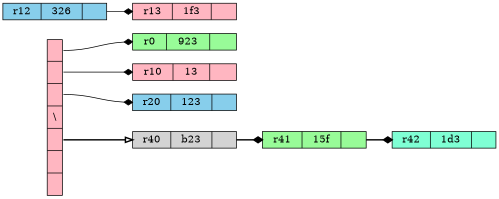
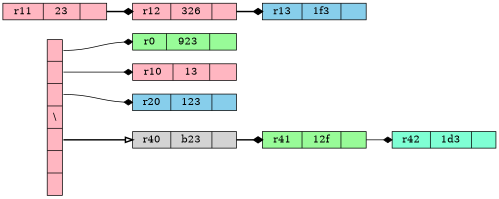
  digraph {
    rankdir=LR
    node [fillcolor=lightpink shape=record style=filled]
    edge [arrowhead=diamond headport=e style=bold tailport=p]
    n1 [height=3 label="<p0> | <p1> | <p2> | <p3> \\\n                 | <p4> | | " width=.1]
    n2 [fillcolor=palegreen height=.1 label="{<e> r0 | 923 | <p> }" width=2]
    n3 [height=.1 label="{<e> r10 | 13 | <p> }" width=2]
    n4 [fillcolor=skyblue height=.1 label="{<e> r20 | 123 | <p> }" width=2]
    n5 [fillcolor=lightgrey height=.1 label="{<e> r40 | b23 | <p> }" width=2]
-   n6 [fillcolor=palegreen height=.1 label="{<e> r41 | 15f | <p> }" width=2]
-   n8 [fillcolor=skyblue height=.1 label="{<e> r12 | 326 | <p> }" width=2]
-   n9 [height=.1 label="{<e> r13 | 1f3 | <p> }" width=2]
+   n6 [fillcolor=palegreen height=.1 label="{<e> r41 | 12f | <p> }" width=2]
+   n7 [height=.1 label="{<e> r11 | 23 | <p> }" width=2]
+   n8 [height=.1 label="{<e> r12 | 326 | <p> }" width=2]
+   n9 [fillcolor=skyblue height=.1 label="{<e> r13 | 1f3 | <p> }" width=2]
    n10 [fillcolor=aquamarine height=.1 label="{<e> r42 | 1d3 | <p> }" width=2]
    n1 -> n2 [style=solid tailport=p0]
    n1 -> n3 [style=solid tailport=p1]
    n1 -> n4 [style=solid tailport=p2]
    n1 -> n5 [arrowhead=onormal tailport=p4]
    n5 -> n6
-   n6 -> n10
-   n8 -> n9 [style=solid]
+   n6 -> n10 [style=solid]
+   n7 -> n8
+   n8 -> n9
  }
